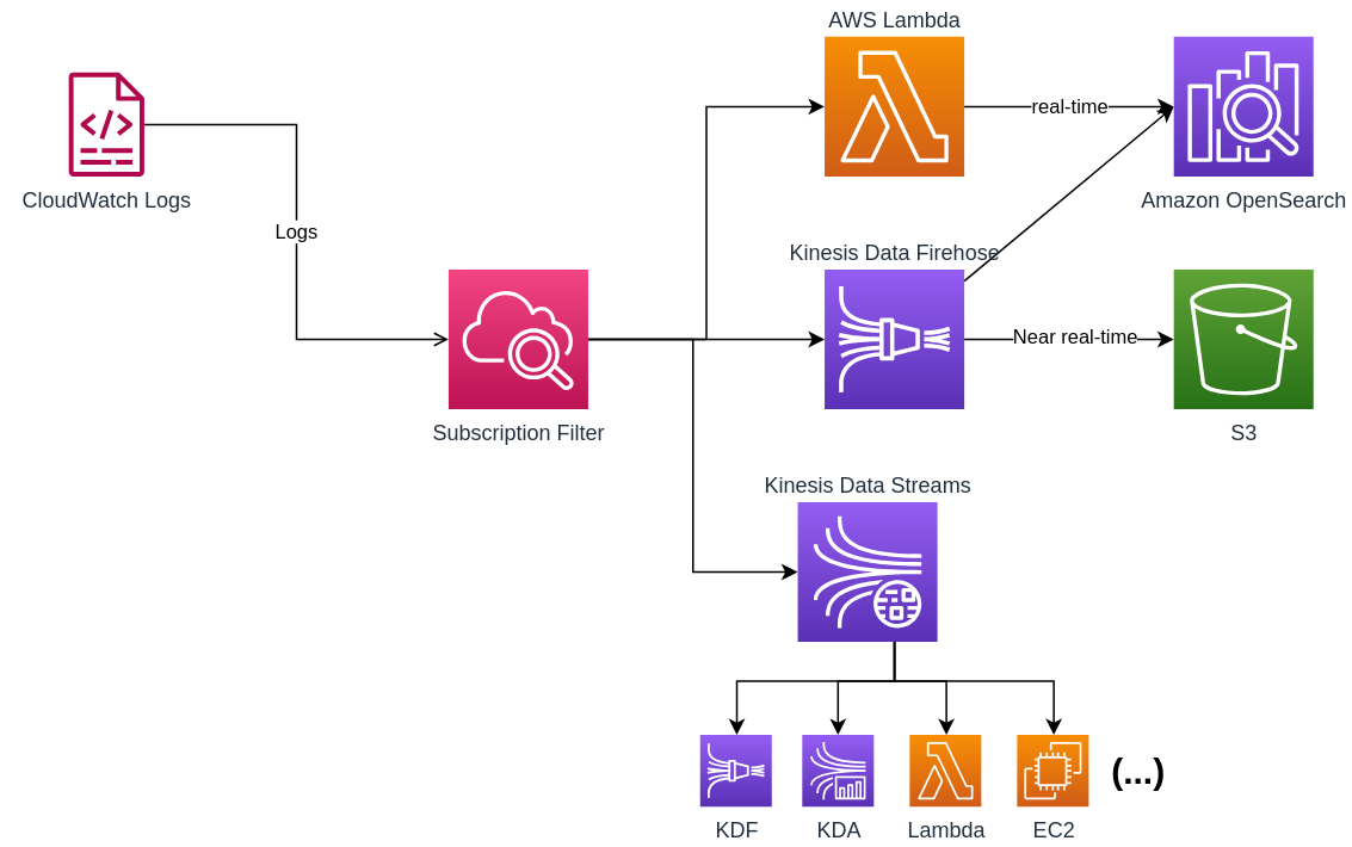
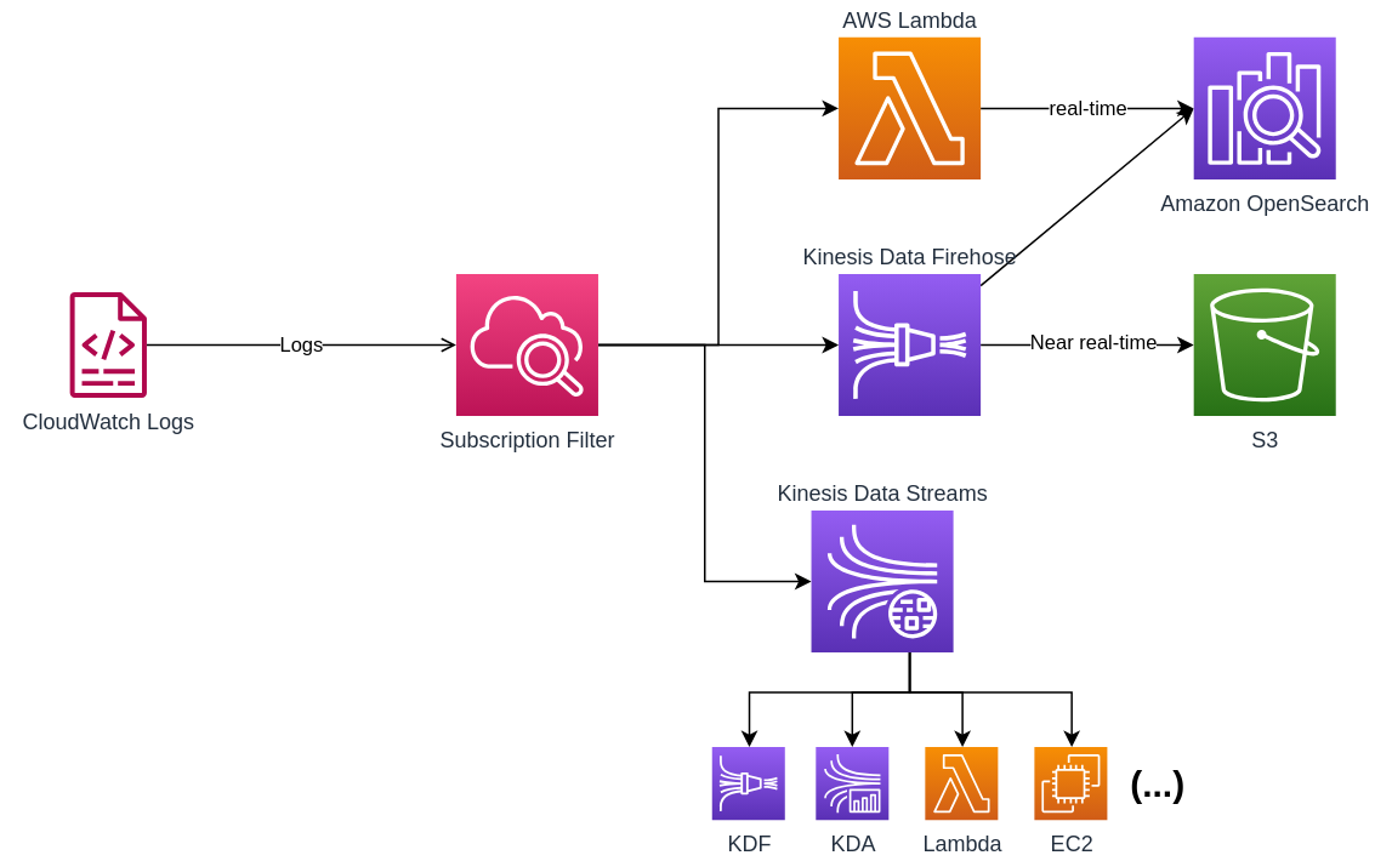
  <mxCell id="0" />
  <mxCell id="1" parent="0" />
  <mxCell id="2" value="Logs" style="edgeStyle=orthogonalEdgeStyle;rounded=0;orthogonalLoop=1;jettySize=auto;html=1;entryX=0;entryY=0.5;entryDx=0;entryDy=0;entryPerimeter=0;endArrow=open;" edge="1" parent="1" source="3" target="9"><mxGeometry relative="1" as="geometry" /></mxCell>
- <mxCell id="3" value="CloudWatch Logs" style="sketch=0;outlineConnect=0;fontColor=#232F3E;gradientColor=none;fillColor=#B0084D;strokeColor=none;dashed=0;verticalLabelPosition=bottom;verticalAlign=top;align=center;html=1;fontSize=12;fontStyle=0;aspect=fixed;pointerEvents=1;shape=mxgraph.aws4.logs;labelPosition=center;" vertex="1" parent="1"><mxGeometry x="20" y="40" width="78" height="58" as="geometry" /></mxCell>
+ <mxCell id="3" value="CloudWatch Logs" style="sketch=0;outlineConnect=0;fontColor=#232F3E;gradientColor=none;fillColor=#B0084D;strokeColor=none;dashed=0;verticalLabelPosition=bottom;verticalAlign=top;align=center;html=1;fontSize=12;fontStyle=0;aspect=fixed;pointerEvents=1;shape=mxgraph.aws4.logs;labelPosition=center;" vertex="1" parent="1"><mxGeometry x="20" y="160" width="78" height="58" as="geometry" /></mxCell>
  <mxCell id="4" value="real-time" style="edgeStyle=orthogonalEdgeStyle;rounded=0;orthogonalLoop=1;jettySize=auto;html=1;" edge="1" parent="1" source="5" target="19"><mxGeometry relative="1" as="geometry" /></mxCell>
  <mxCell id="5" value="AWS Lambda" style="sketch=0;points=[[0,0,0],[0.25,0,0],[0.5,0,0],[0.75,0,0],[1,0,0],[0,1,0],[0.25,1,0],[0.5,1,0],[0.75,1,0],[1,1,0],[0,0.25,0],[0,0.5,0],[0,0.75,0],[1,0.25,0],[1,0.5,0],[1,0.75,0]];outlineConnect=0;fontColor=#232F3E;gradientColor=#F78E04;gradientDirection=north;fillColor=#D05C17;strokeColor=#ffffff;dashed=0;verticalLabelPosition=top;verticalAlign=bottom;align=center;html=1;fontSize=12;fontStyle=0;aspect=fixed;shape=mxgraph.aws4.resourceIcon;resIcon=mxgraph.aws4.lambda;labelPosition=center;" vertex="1" parent="1"><mxGeometry x="460" y="20" width="78" height="78" as="geometry" /></mxCell>
  <mxCell id="6" style="edgeStyle=orthogonalEdgeStyle;rounded=0;orthogonalLoop=1;jettySize=auto;html=1;entryX=0;entryY=0.5;entryDx=0;entryDy=0;entryPerimeter=0;" edge="1" parent="1" source="9" target="5"><mxGeometry relative="1" as="geometry" /></mxCell>
  <mxCell id="7" style="edgeStyle=orthogonalEdgeStyle;rounded=0;orthogonalLoop=1;jettySize=auto;html=1;entryX=0;entryY=0.5;entryDx=0;entryDy=0;entryPerimeter=0;" edge="1" parent="1" source="9" target="13"><mxGeometry relative="1" as="geometry" /></mxCell>
  <mxCell id="8" style="edgeStyle=orthogonalEdgeStyle;rounded=0;orthogonalLoop=1;jettySize=auto;html=1;entryX=0;entryY=0.5;entryDx=0;entryDy=0;entryPerimeter=0;" edge="1" parent="1" source="9" target="18"><mxGeometry relative="1" as="geometry" /></mxCell>
  <mxCell id="9" value="Subscription Filter" style="sketch=0;points=[[0,0,0],[0.25,0,0],[0.5,0,0],[0.75,0,0],[1,0,0],[0,1,0],[0.25,1,0],[0.5,1,0],[0.75,1,0],[1,1,0],[0,0.25,0],[0,0.5,0],[0,0.75,0],[1,0.25,0],[1,0.5,0],[1,0.75,0]];points=[[0,0,0],[0.25,0,0],[0.5,0,0],[0.75,0,0],[1,0,0],[0,1,0],[0.25,1,0],[0.5,1,0],[0.75,1,0],[1,1,0],[0,0.25,0],[0,0.5,0],[0,0.75,0],[1,0.25,0],[1,0.5,0],[1,0.75,0]];outlineConnect=0;fontColor=#232F3E;gradientColor=#F34482;gradientDirection=north;fillColor=#BC1356;strokeColor=#ffffff;dashed=0;verticalLabelPosition=bottom;verticalAlign=top;align=center;html=1;fontSize=12;fontStyle=0;aspect=fixed;shape=mxgraph.aws4.resourceIcon;resIcon=mxgraph.aws4.cloudwatch_2;" vertex="1" parent="1"><mxGeometry x="250" y="150" width="78" height="78" as="geometry" /></mxCell>
  <mxCell id="10" style="edgeStyle=orthogonalEdgeStyle;rounded=0;orthogonalLoop=1;jettySize=auto;html=1;" edge="1" parent="1" source="13" target="20"><mxGeometry relative="1" as="geometry" /></mxCell>
  <mxCell id="11" value="Near real-time" style="edgeLabel;html=1;align=center;verticalAlign=middle;resizable=0;points=[];" vertex="1" connectable="0" parent="10"><mxGeometry x="0.043" y="2" relative="1" as="geometry"><mxPoint as="offset" /></mxGeometry></mxCell>
  <mxCell id="12" style="rounded=0;orthogonalLoop=1;jettySize=auto;html=1;entryX=0;entryY=0.5;entryDx=0;entryDy=0;entryPerimeter=0;" edge="1" parent="1" source="13" target="19"><mxGeometry relative="1" as="geometry" /></mxCell>
  <mxCell id="13" value="Kinesis Data Firehose" style="sketch=0;points=[[0,0,0],[0.25,0,0],[0.5,0,0],[0.75,0,0],[1,0,0],[0,1,0],[0.25,1,0],[0.5,1,0],[0.75,1,0],[1,1,0],[0,0.25,0],[0,0.5,0],[0,0.75,0],[1,0.25,0],[1,0.5,0],[1,0.75,0]];outlineConnect=0;fontColor=#232F3E;gradientColor=#945DF2;gradientDirection=north;fillColor=#5A30B5;strokeColor=#ffffff;dashed=0;verticalLabelPosition=top;verticalAlign=bottom;align=center;html=1;fontSize=12;fontStyle=0;aspect=fixed;shape=mxgraph.aws4.resourceIcon;resIcon=mxgraph.aws4.kinesis_data_firehose;labelPosition=center;" vertex="1" parent="1"><mxGeometry x="460" y="150" width="78" height="78" as="geometry" /></mxCell>
  <mxCell id="14" style="edgeStyle=orthogonalEdgeStyle;rounded=0;orthogonalLoop=1;jettySize=auto;html=1;entryX=0.5;entryY=0;entryDx=0;entryDy=0;entryPerimeter=0;" edge="1" parent="1" source="18" target="22"><mxGeometry relative="1" as="geometry"><Array as="points"><mxPoint x="499" y="380" /><mxPoint x="468" y="380" /></Array></mxGeometry></mxCell>
  <mxCell id="15" style="edgeStyle=orthogonalEdgeStyle;rounded=0;orthogonalLoop=1;jettySize=auto;html=1;" edge="1" parent="1" source="18" target="24"><mxGeometry relative="1" as="geometry"><Array as="points"><mxPoint x="499" y="380" /><mxPoint x="528" y="380" /></Array></mxGeometry></mxCell>
  <mxCell id="16" style="edgeStyle=orthogonalEdgeStyle;rounded=0;orthogonalLoop=1;jettySize=auto;html=1;" edge="1" parent="1" source="18" target="23"><mxGeometry relative="1" as="geometry"><Array as="points"><mxPoint x="499" y="380" /><mxPoint x="588" y="380" /></Array></mxGeometry></mxCell>
  <mxCell id="17" style="edgeStyle=orthogonalEdgeStyle;rounded=0;orthogonalLoop=1;jettySize=auto;html=1;" edge="1" parent="1" source="18" target="21"><mxGeometry relative="1" as="geometry"><Array as="points"><mxPoint x="499" y="380" /><mxPoint x="411" y="380" /></Array></mxGeometry></mxCell>
  <mxCell id="18" value="Kinesis Data Streams" style="sketch=0;points=[[0,0,0],[0.25,0,0],[0.5,0,0],[0.75,0,0],[1,0,0],[0,1,0],[0.25,1,0],[0.5,1,0],[0.75,1,0],[1,1,0],[0,0.25,0],[0,0.5,0],[0,0.75,0],[1,0.25,0],[1,0.5,0],[1,0.75,0]];outlineConnect=0;fontColor=#232F3E;gradientColor=#945DF2;gradientDirection=north;fillColor=#5A30B5;strokeColor=#ffffff;dashed=0;verticalLabelPosition=top;verticalAlign=bottom;align=center;html=1;fontSize=12;fontStyle=0;aspect=fixed;shape=mxgraph.aws4.resourceIcon;resIcon=mxgraph.aws4.kinesis_data_streams;labelPosition=center;" vertex="1" parent="1"><mxGeometry x="445" y="280" width="78" height="78" as="geometry" /></mxCell>
  <mxCell id="19" value="Amazon OpenSearch" style="sketch=0;points=[[0,0,0],[0.25,0,0],[0.5,0,0],[0.75,0,0],[1,0,0],[0,1,0],[0.25,1,0],[0.5,1,0],[0.75,1,0],[1,1,0],[0,0.25,0],[0,0.5,0],[0,0.75,0],[1,0.25,0],[1,0.5,0],[1,0.75,0]];outlineConnect=0;fontColor=#232F3E;gradientColor=#945DF2;gradientDirection=north;fillColor=#5A30B5;strokeColor=#ffffff;dashed=0;verticalLabelPosition=bottom;verticalAlign=top;align=center;html=1;fontSize=12;fontStyle=0;aspect=fixed;shape=mxgraph.aws4.resourceIcon;resIcon=mxgraph.aws4.elasticsearch_service;" vertex="1" parent="1"><mxGeometry x="655" y="20" width="78" height="78" as="geometry" /></mxCell>
  <mxCell id="20" value="S3" style="sketch=0;points=[[0,0,0],[0.25,0,0],[0.5,0,0],[0.75,0,0],[1,0,0],[0,1,0],[0.25,1,0],[0.5,1,0],[0.75,1,0],[1,1,0],[0,0.25,0],[0,0.5,0],[0,0.75,0],[1,0.25,0],[1,0.5,0],[1,0.75,0]];outlineConnect=0;fontColor=#232F3E;gradientColor=#60A337;gradientDirection=north;fillColor=#277116;strokeColor=#ffffff;dashed=0;verticalLabelPosition=bottom;verticalAlign=top;align=center;html=1;fontSize=12;fontStyle=0;aspect=fixed;shape=mxgraph.aws4.resourceIcon;resIcon=mxgraph.aws4.s3;" vertex="1" parent="1"><mxGeometry x="655" y="150" width="78" height="78" as="geometry" /></mxCell>
  <mxCell id="21" value="KDF" style="sketch=0;points=[[0,0,0],[0.25,0,0],[0.5,0,0],[0.75,0,0],[1,0,0],[0,1,0],[0.25,1,0],[0.5,1,0],[0.75,1,0],[1,1,0],[0,0.25,0],[0,0.5,0],[0,0.75,0],[1,0.25,0],[1,0.5,0],[1,0.75,0]];outlineConnect=0;fontColor=#232F3E;gradientColor=#945DF2;gradientDirection=north;fillColor=#5A30B5;strokeColor=#ffffff;dashed=0;verticalLabelPosition=bottom;verticalAlign=top;align=center;html=1;fontSize=12;fontStyle=0;aspect=fixed;shape=mxgraph.aws4.resourceIcon;resIcon=mxgraph.aws4.kinesis_data_firehose;" vertex="1" parent="1"><mxGeometry x="390.5" y="410" width="40" height="40" as="geometry" /></mxCell>
  <mxCell id="22" value="KDA" style="sketch=0;points=[[0,0,0],[0.25,0,0],[0.5,0,0],[0.75,0,0],[1,0,0],[0,1,0],[0.25,1,0],[0.5,1,0],[0.75,1,0],[1,1,0],[0,0.25,0],[0,0.5,0],[0,0.75,0],[1,0.25,0],[1,0.5,0],[1,0.75,0]];outlineConnect=0;fontColor=#232F3E;gradientColor=#945DF2;gradientDirection=north;fillColor=#5A30B5;strokeColor=#ffffff;dashed=0;verticalLabelPosition=bottom;verticalAlign=top;align=center;html=1;fontSize=12;fontStyle=0;aspect=fixed;shape=mxgraph.aws4.resourceIcon;resIcon=mxgraph.aws4.kinesis_data_analytics;" vertex="1" parent="1"><mxGeometry x="447.5" y="410" width="40" height="40" as="geometry" /></mxCell>
  <mxCell id="23" value="EC2" style="sketch=0;points=[[0,0,0],[0.25,0,0],[0.5,0,0],[0.75,0,0],[1,0,0],[0,1,0],[0.25,1,0],[0.5,1,0],[0.75,1,0],[1,1,0],[0,0.25,0],[0,0.5,0],[0,0.75,0],[1,0.25,0],[1,0.5,0],[1,0.75,0]];outlineConnect=0;fontColor=#232F3E;gradientColor=#F78E04;gradientDirection=north;fillColor=#D05C17;strokeColor=#ffffff;dashed=0;verticalLabelPosition=bottom;verticalAlign=top;align=center;html=1;fontSize=12;fontStyle=0;aspect=fixed;shape=mxgraph.aws4.resourceIcon;resIcon=mxgraph.aws4.ec2;" vertex="1" parent="1"><mxGeometry x="567.5" y="410" width="40" height="40" as="geometry" /></mxCell>
  <mxCell id="24" value="Lambda" style="sketch=0;points=[[0,0,0],[0.25,0,0],[0.5,0,0],[0.75,0,0],[1,0,0],[0,1,0],[0.25,1,0],[0.5,1,0],[0.75,1,0],[1,1,0],[0,0.25,0],[0,0.5,0],[0,0.75,0],[1,0.25,0],[1,0.5,0],[1,0.75,0]];outlineConnect=0;fontColor=#232F3E;gradientColor=#F78E04;gradientDirection=north;fillColor=#D05C17;strokeColor=#ffffff;dashed=0;verticalLabelPosition=bottom;verticalAlign=top;align=center;html=1;fontSize=12;fontStyle=0;aspect=fixed;shape=mxgraph.aws4.resourceIcon;resIcon=mxgraph.aws4.lambda;" vertex="1" parent="1"><mxGeometry x="507.5" y="410" width="40" height="40" as="geometry" /></mxCell>
  <mxCell id="25" value="&lt;b&gt;&lt;font style=&quot;font-size: 20px;&quot;&gt;(...)&lt;/font&gt;&lt;/b&gt;" style="text;html=1;align=center;verticalAlign=middle;resizable=0;points=[];autosize=1;strokeColor=none;fillColor=none;" vertex="1" parent="1"><mxGeometry x="610" y="410" width="50" height="40" as="geometry" /></mxCell>
